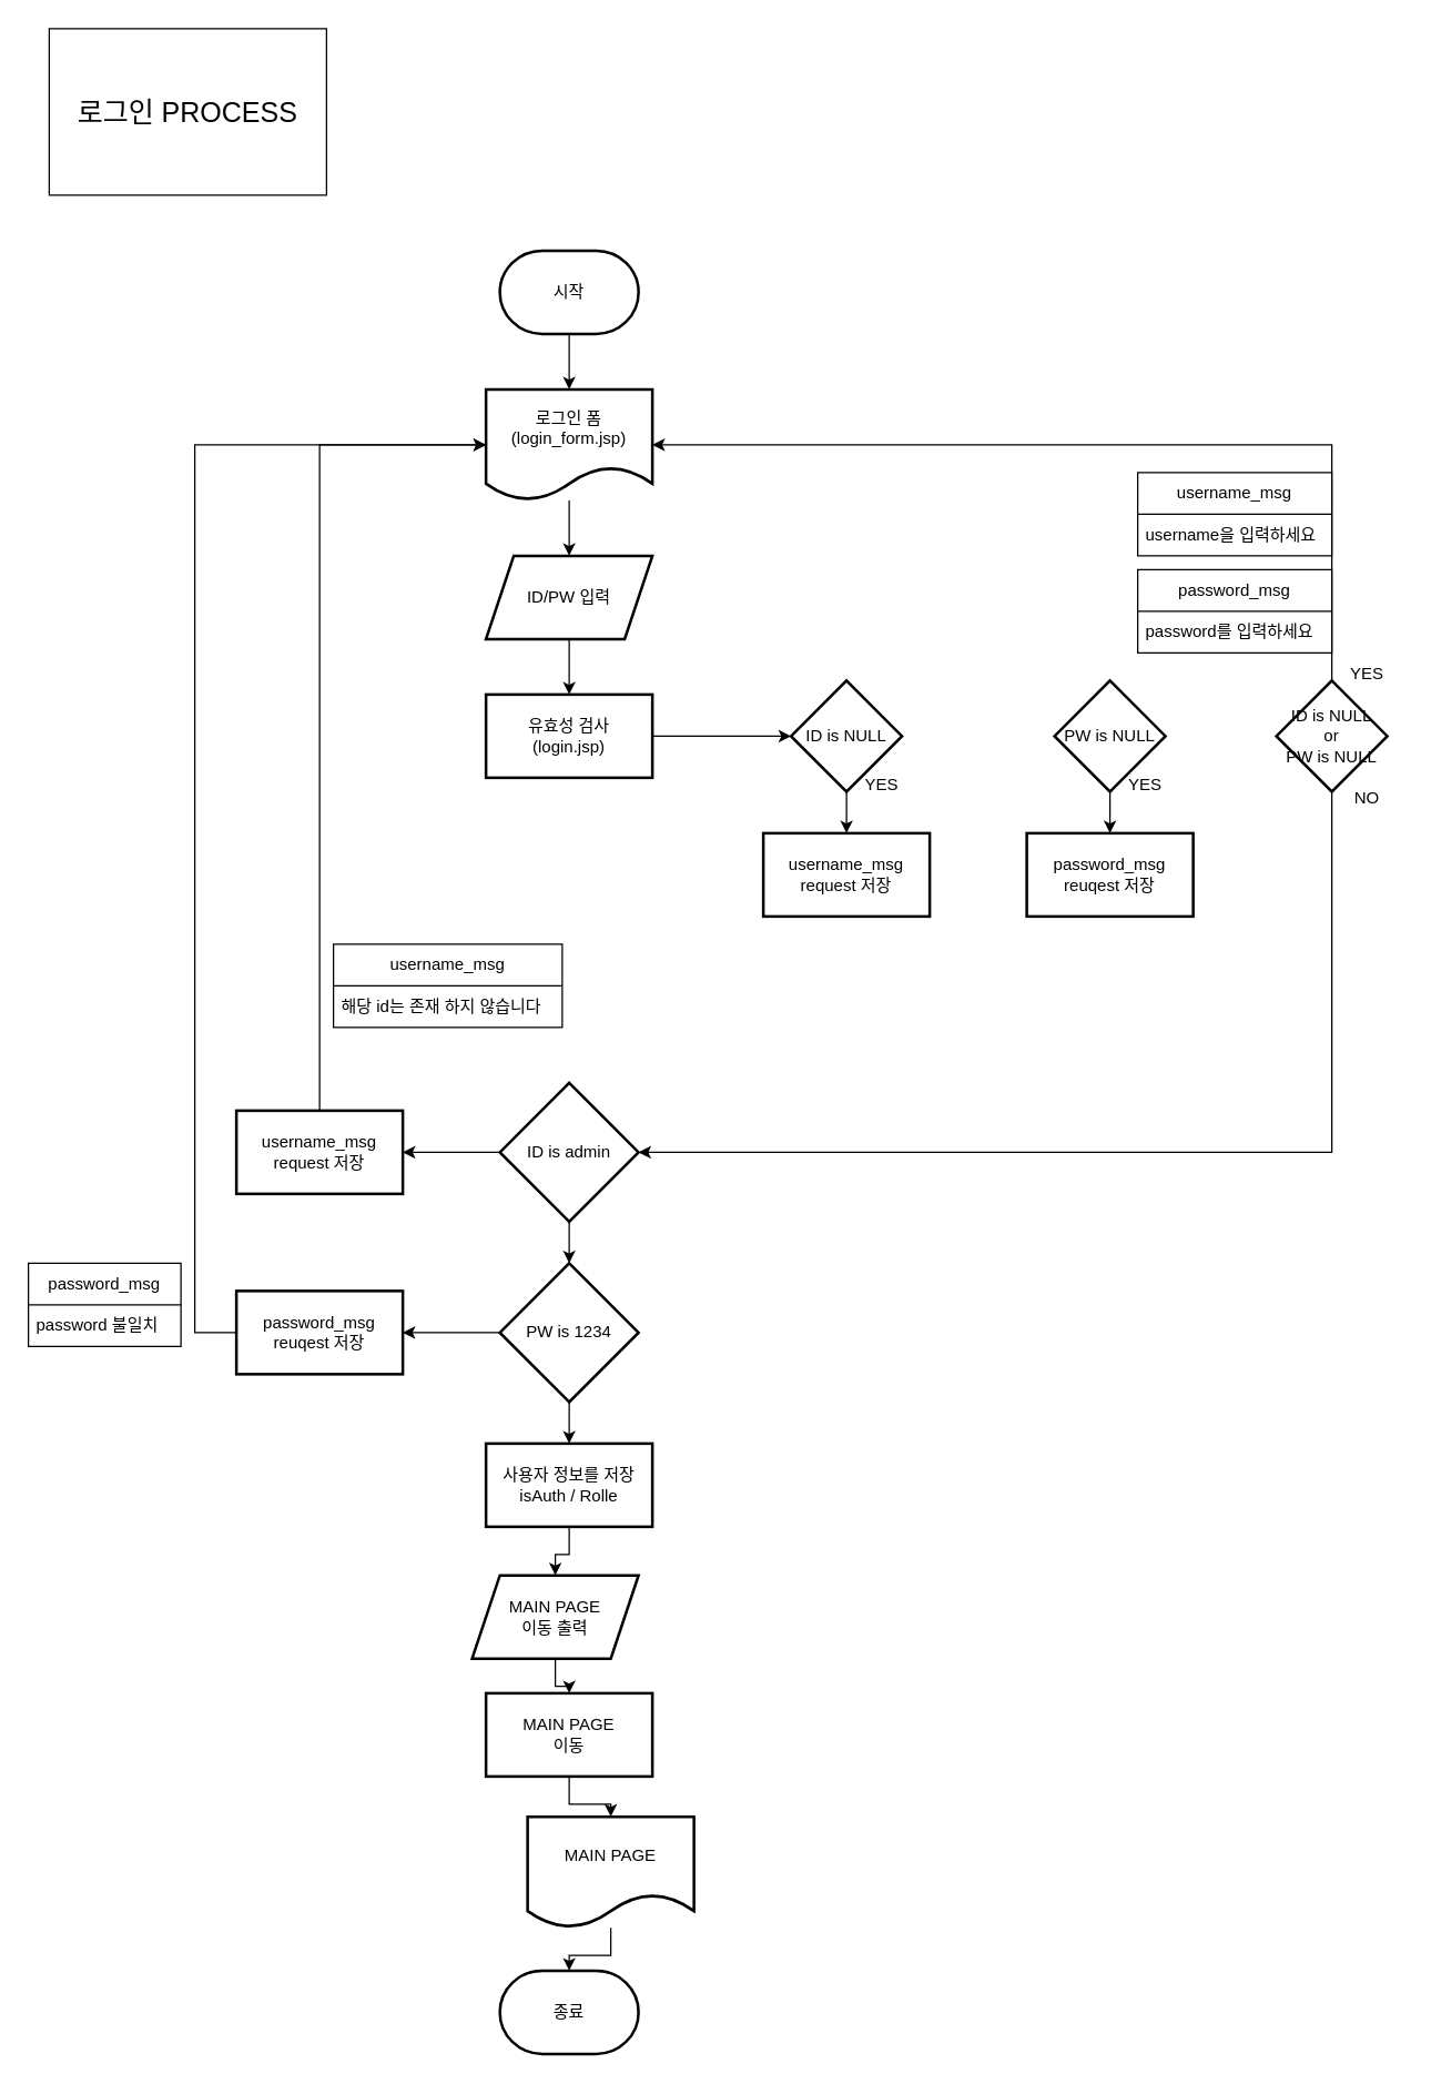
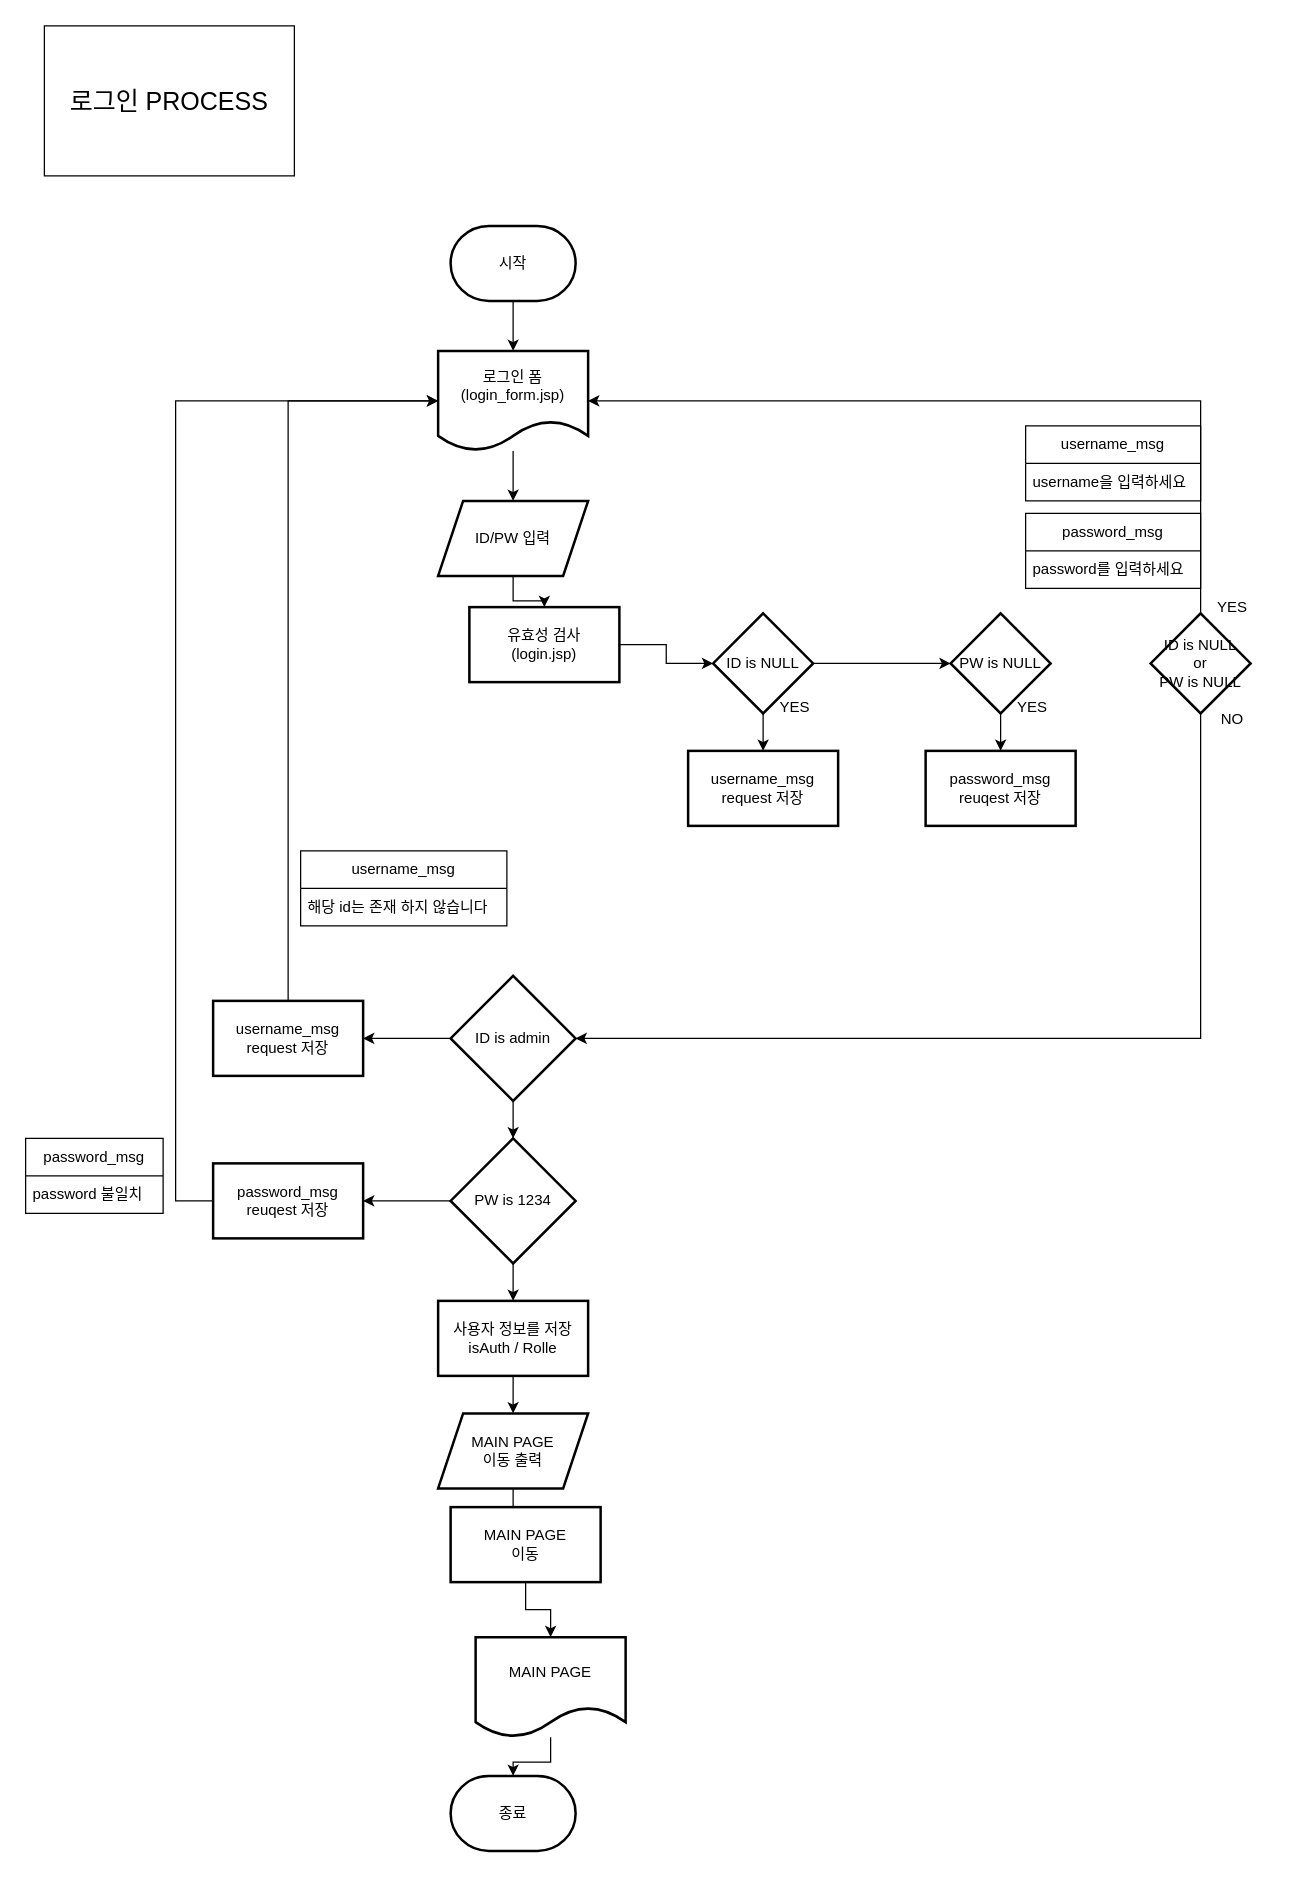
  <mxCell id="0" />
  <mxCell id="1" parent="0" />
  <mxCell id="2" value="&lt;font style=&quot;font-size: 20px;&quot;&gt;로그인 PROCESS&lt;/font&gt;" style="whiteSpace=wrap;html=1;" vertex="1" parent="1"><mxGeometry x="35" y="20" width="200" height="120" as="geometry" /></mxCell>
  <mxCell id="3" value="" style="edgeStyle=orthogonalEdgeStyle;rounded=0;orthogonalLoop=1;jettySize=auto;html=1;" edge="1" parent="1" source="4" target="6"><mxGeometry relative="1" as="geometry" /></mxCell>
  <mxCell id="4" value="시작" style="strokeWidth=2;html=1;shape=mxgraph.flowchart.terminator;whiteSpace=wrap;" vertex="1" parent="1"><mxGeometry x="360" y="180" width="100" height="60" as="geometry" /></mxCell>
  <mxCell id="5" value="" style="edgeStyle=orthogonalEdgeStyle;rounded=0;orthogonalLoop=1;jettySize=auto;html=1;" edge="1" parent="1" source="6" target="8"><mxGeometry relative="1" as="geometry" /></mxCell>
  <mxCell id="6" value="로그인 폼&lt;div&gt;(login_form.jsp)&lt;/div&gt;" style="shape=document;whiteSpace=wrap;html=1;boundedLbl=1;strokeWidth=2;" vertex="1" parent="1"><mxGeometry x="350" y="280" width="120" height="80" as="geometry" /></mxCell>
  <mxCell id="7" value="" style="edgeStyle=orthogonalEdgeStyle;rounded=0;orthogonalLoop=1;jettySize=auto;html=1;" edge="1" parent="1" source="8" target="10"><mxGeometry relative="1" as="geometry" /></mxCell>
  <mxCell id="8" value="ID/PW 입력" style="shape=parallelogram;perimeter=parallelogramPerimeter;whiteSpace=wrap;html=1;fixedSize=1;strokeWidth=2;" vertex="1" parent="1"><mxGeometry x="350" y="400" width="120" height="60" as="geometry" /></mxCell>
  <mxCell id="9" value="" style="edgeStyle=orthogonalEdgeStyle;rounded=0;orthogonalLoop=1;jettySize=auto;html=1;" edge="1" parent="1" source="10" target="13"><mxGeometry relative="1" as="geometry" /></mxCell>
- <mxCell id="10" value="&lt;div&gt;유효성 검사&lt;/div&gt;(login.jsp)" style="whiteSpace=wrap;html=1;strokeWidth=2;" vertex="1" parent="1"><mxGeometry x="350" y="500" width="120" height="60" as="geometry" /></mxCell>
+ <mxCell id="10" value="&lt;div&gt;유효성 검사&lt;/div&gt;(login.jsp)" style="whiteSpace=wrap;html=1;strokeWidth=2;" vertex="1" parent="1"><mxGeometry x="375" y="485" width="120" height="60" as="geometry" /></mxCell>
+ <mxCell id="11" value="" style="edgeStyle=orthogonalEdgeStyle;rounded=0;orthogonalLoop=1;jettySize=auto;html=1;" edge="1" parent="1" source="13" target="18"><mxGeometry relative="1" as="geometry" /></mxCell>
  <mxCell id="12" value="" style="edgeStyle=orthogonalEdgeStyle;rounded=0;orthogonalLoop=1;jettySize=auto;html=1;" edge="1" parent="1" source="13" target="22"><mxGeometry relative="1" as="geometry" /></mxCell>
  <mxCell id="13" value="ID is NULL" style="rhombus;whiteSpace=wrap;html=1;strokeWidth=2;" vertex="1" parent="1"><mxGeometry x="570" y="490" width="80" height="80" as="geometry" /></mxCell>
  <mxCell id="14" value="username_msg" style="swimlane;fontStyle=0;childLayout=stackLayout;horizontal=1;startSize=30;horizontalStack=0;resizeParent=1;resizeParentMax=0;resizeLast=0;collapsible=1;marginBottom=0;whiteSpace=wrap;html=1;" vertex="1" parent="1"><mxGeometry x="820" y="340" width="140" height="60" as="geometry" /></mxCell>
  <mxCell id="15" value="username을 입력하세요" style="text;strokeColor=none;fillColor=none;align=left;verticalAlign=middle;spacingLeft=4;spacingRight=4;overflow=hidden;points=[[0,0.5],[1,0.5]];portConstraint=eastwest;rotatable=0;whiteSpace=wrap;html=1;" vertex="1" parent="14"><mxGeometry y="30" width="140" height="30" as="geometry" /></mxCell>
  <mxCell id="16" value="YES" style="text;html=1;align=center;verticalAlign=middle;resizable=0;points=[];autosize=1;strokeColor=none;fillColor=none;" vertex="1" parent="1"><mxGeometry x="610" y="550" width="50" height="30" as="geometry" /></mxCell>
  <mxCell id="17" value="" style="edgeStyle=orthogonalEdgeStyle;rounded=0;orthogonalLoop=1;jettySize=auto;html=1;" edge="1" parent="1" source="18" target="23"><mxGeometry relative="1" as="geometry" /></mxCell>
  <mxCell id="18" value="PW is NULL" style="rhombus;whiteSpace=wrap;html=1;strokeWidth=2;" vertex="1" parent="1"><mxGeometry x="760" y="490" width="80" height="80" as="geometry" /></mxCell>
  <mxCell id="19" value="YES" style="text;html=1;align=center;verticalAlign=middle;resizable=0;points=[];autosize=1;strokeColor=none;fillColor=none;" vertex="1" parent="1"><mxGeometry x="800" y="550" width="50" height="30" as="geometry" /></mxCell>
  <mxCell id="20" value="password_msg" style="swimlane;fontStyle=0;childLayout=stackLayout;horizontal=1;startSize=30;horizontalStack=0;resizeParent=1;resizeParentMax=0;resizeLast=0;collapsible=1;marginBottom=0;whiteSpace=wrap;html=1;" vertex="1" parent="1"><mxGeometry x="820" y="410" width="140" height="60" as="geometry" /></mxCell>
  <mxCell id="21" value="password를 입력하세요" style="text;strokeColor=none;fillColor=none;align=left;verticalAlign=middle;spacingLeft=4;spacingRight=4;overflow=hidden;points=[[0,0.5],[1,0.5]];portConstraint=eastwest;rotatable=0;whiteSpace=wrap;html=1;" vertex="1" parent="20"><mxGeometry y="30" width="140" height="30" as="geometry" /></mxCell>
  <mxCell id="22" value="username_msg&lt;div&gt;request 저장&lt;/div&gt;" style="whiteSpace=wrap;html=1;strokeWidth=2;" vertex="1" parent="1"><mxGeometry x="550" y="600" width="120" height="60" as="geometry" /></mxCell>
  <mxCell id="23" value="password_msg&lt;div&gt;reuqest 저장&lt;/div&gt;" style="whiteSpace=wrap;html=1;strokeWidth=2;" vertex="1" parent="1"><mxGeometry x="740" y="600" width="120" height="60" as="geometry" /></mxCell>
  <mxCell id="24" value="&lt;div&gt;ID is NULL&lt;/div&gt;&lt;div&gt;or&lt;/div&gt;PW is NULL" style="rhombus;whiteSpace=wrap;html=1;strokeWidth=2;" vertex="1" parent="1"><mxGeometry x="920" y="490" width="80" height="80" as="geometry" /></mxCell>
  <mxCell id="25" value="" style="endArrow=classic;html=1;rounded=0;exitX=0.5;exitY=0;exitDx=0;exitDy=0;entryX=1;entryY=0.5;entryDx=0;entryDy=0;" edge="1" parent="1" source="24" target="6"><mxGeometry width="50" height="50" relative="1" as="geometry"><mxPoint x="775" y="300" as="sourcePoint" /><mxPoint x="825" y="250" as="targetPoint" /><Array as="points"><mxPoint x="960" y="320" /></Array></mxGeometry></mxCell>
  <mxCell id="26" value="" style="endArrow=classic;html=1;rounded=0;exitX=0.5;exitY=1;exitDx=0;exitDy=0;entryX=1;entryY=0.5;entryDx=0;entryDy=0;entryPerimeter=0;" edge="1" parent="1" source="24" target="31"><mxGeometry width="50" height="50" relative="1" as="geometry"><mxPoint x="960" y="910" as="sourcePoint" /><mxPoint x="470" y="830" as="targetPoint" /><Array as="points"><mxPoint x="960" y="830" /></Array></mxGeometry></mxCell>
  <mxCell id="27" value="YES" style="text;html=1;align=center;verticalAlign=middle;resizable=0;points=[];autosize=1;strokeColor=none;fillColor=none;" vertex="1" parent="1"><mxGeometry x="960" y="470" width="50" height="30" as="geometry" /></mxCell>
  <mxCell id="28" value="NO" style="text;html=1;align=center;verticalAlign=middle;resizable=0;points=[];autosize=1;strokeColor=none;fillColor=none;" vertex="1" parent="1"><mxGeometry x="965" y="560" width="40" height="30" as="geometry" /></mxCell>
  <mxCell id="29" value="" style="edgeStyle=orthogonalEdgeStyle;rounded=0;orthogonalLoop=1;jettySize=auto;html=1;" edge="1" parent="1" source="31" target="34"><mxGeometry relative="1" as="geometry" /></mxCell>
  <mxCell id="30" value="" style="edgeStyle=orthogonalEdgeStyle;rounded=0;orthogonalLoop=1;jettySize=auto;html=1;" edge="1" parent="1" source="31" target="40"><mxGeometry relative="1" as="geometry" /></mxCell>
  <mxCell id="31" value="ID is admin" style="strokeWidth=2;html=1;shape=mxgraph.flowchart.decision;whiteSpace=wrap;" vertex="1" parent="1"><mxGeometry x="360" y="780" width="100" height="100" as="geometry" /></mxCell>
  <mxCell id="32" value="" style="edgeStyle=orthogonalEdgeStyle;rounded=0;orthogonalLoop=1;jettySize=auto;html=1;" edge="1" parent="1" source="34" target="39"><mxGeometry relative="1" as="geometry" /></mxCell>
  <mxCell id="33" value="" style="edgeStyle=orthogonalEdgeStyle;rounded=0;orthogonalLoop=1;jettySize=auto;html=1;" edge="1" parent="1" source="34" target="44"><mxGeometry relative="1" as="geometry" /></mxCell>
  <mxCell id="34" value="PW is 1234" style="strokeWidth=2;html=1;shape=mxgraph.flowchart.decision;whiteSpace=wrap;" vertex="1" parent="1"><mxGeometry x="360" y="910" width="100" height="100" as="geometry" /></mxCell>
  <mxCell id="35" value="username_msg" style="swimlane;fontStyle=0;childLayout=stackLayout;horizontal=1;startSize=30;horizontalStack=0;resizeParent=1;resizeParentMax=0;resizeLast=0;collapsible=1;marginBottom=0;whiteSpace=wrap;html=1;" vertex="1" parent="1"><mxGeometry x="240" y="680" width="165" height="60" as="geometry" /></mxCell>
  <mxCell id="36" value="해당 id는 존재 하지 않습니다" style="text;strokeColor=none;fillColor=none;align=left;verticalAlign=middle;spacingLeft=4;spacingRight=4;overflow=hidden;points=[[0,0.5],[1,0.5]];portConstraint=eastwest;rotatable=0;whiteSpace=wrap;html=1;" vertex="1" parent="35"><mxGeometry y="30" width="165" height="30" as="geometry" /></mxCell>
  <mxCell id="37" value="password_msg" style="swimlane;fontStyle=0;childLayout=stackLayout;horizontal=1;startSize=30;horizontalStack=0;resizeParent=1;resizeParentMax=0;resizeLast=0;collapsible=1;marginBottom=0;whiteSpace=wrap;html=1;" vertex="1" parent="1"><mxGeometry x="20" y="910" width="110" height="60" as="geometry" /></mxCell>
  <mxCell id="38" value="password 불일치" style="text;strokeColor=none;fillColor=none;align=left;verticalAlign=middle;spacingLeft=4;spacingRight=4;overflow=hidden;points=[[0,0.5],[1,0.5]];portConstraint=eastwest;rotatable=0;whiteSpace=wrap;html=1;" vertex="1" parent="37"><mxGeometry y="30" width="110" height="30" as="geometry" /></mxCell>
  <mxCell id="39" value="password_msg&lt;div&gt;reuqest 저장&lt;/div&gt;" style="whiteSpace=wrap;html=1;strokeWidth=2;" vertex="1" parent="1"><mxGeometry x="170" y="930" width="120" height="60" as="geometry" /></mxCell>
  <mxCell id="40" value="username_msg&lt;div&gt;request 저장&lt;/div&gt;" style="whiteSpace=wrap;html=1;strokeWidth=2;" vertex="1" parent="1"><mxGeometry x="170" y="800" width="120" height="60" as="geometry" /></mxCell>
  <mxCell id="41" value="" style="endArrow=classic;html=1;rounded=0;exitX=0;exitY=0.5;exitDx=0;exitDy=0;entryX=0;entryY=0.5;entryDx=0;entryDy=0;" edge="1" parent="1" source="39" target="6"><mxGeometry width="50" height="50" relative="1" as="geometry"><mxPoint y="630" as="sourcePoint" x="420" /><mxPoint x="470" y="580" as="targetPoint" /><Array as="points"><mxPoint x="140" y="960" /><mxPoint x="140" y="320" /><mxPoint x="230" y="320" /></Array></mxGeometry></mxCell>
  <mxCell id="42" value="" style="endArrow=classic;html=1;rounded=0;exitX=0.5;exitY=0;exitDx=0;exitDy=0;entryX=0;entryY=0.5;entryDx=0;entryDy=0;" edge="1" parent="1" source="40" target="6"><mxGeometry width="50" height="50" relative="1" as="geometry"><mxPoint x="245" y="590" as="sourcePoint" /><mxPoint x="295" y="540" as="targetPoint" /><Array as="points"><mxPoint x="230" y="320" /></Array></mxGeometry></mxCell>
  <mxCell id="43" value="" style="edgeStyle=orthogonalEdgeStyle;rounded=0;orthogonalLoop=1;jettySize=auto;html=1;" edge="1" parent="1" source="44" target="46"><mxGeometry relative="1" as="geometry" /></mxCell>
  <mxCell id="44" value="사용자 정보를 저장&lt;div&gt;isAuth / Rolle&lt;/div&gt;" style="whiteSpace=wrap;html=1;strokeWidth=2;" vertex="1" parent="1"><mxGeometry x="350" y="1040" width="120" height="60" as="geometry" /></mxCell>
  <mxCell id="45" value="" style="edgeStyle=orthogonalEdgeStyle;rounded=0;orthogonalLoop=1;jettySize=auto;html=1;" edge="1" parent="1" source="46" target="48"><mxGeometry relative="1" as="geometry" /></mxCell>
- <mxCell id="46" value="MAIN PAGE&lt;div&gt;이동 출력&lt;/div&gt;" style="shape=parallelogram;perimeter=parallelogramPerimeter;whiteSpace=wrap;html=1;fixedSize=1;strokeWidth=2;" vertex="1" parent="1"><mxGeometry x="340" y="1135" width="120" height="60" as="geometry" /></mxCell>
+ <mxCell id="46" value="MAIN PAGE&lt;div&gt;이동 출력&lt;/div&gt;" style="shape=parallelogram;perimeter=parallelogramPerimeter;whiteSpace=wrap;html=1;fixedSize=1;strokeWidth=2;" vertex="1" parent="1"><mxGeometry x="350" y="1130" width="120" height="60" as="geometry" /></mxCell>
  <mxCell id="47" value="" style="edgeStyle=orthogonalEdgeStyle;rounded=0;orthogonalLoop=1;jettySize=auto;html=1;" edge="1" parent="1" source="48" target="50"><mxGeometry relative="1" as="geometry" /></mxCell>
- <mxCell id="48" value="MAIN PAGE&lt;div&gt;이동&lt;/div&gt;" style="whiteSpace=wrap;html=1;strokeWidth=2;" vertex="1" parent="1"><mxGeometry x="350" y="1220" width="120" height="60" as="geometry" /></mxCell>
+ <mxCell id="48" value="MAIN PAGE&lt;div&gt;이동&lt;/div&gt;" style="whiteSpace=wrap;html=1;strokeWidth=2;" vertex="1" parent="1"><mxGeometry x="360" y="1205" width="120" height="60" as="geometry" /></mxCell>
  <mxCell id="49" value="" style="edgeStyle=orthogonalEdgeStyle;rounded=0;orthogonalLoop=1;jettySize=auto;html=1;" edge="1" parent="1" source="50" target="51"><mxGeometry relative="1" as="geometry" /></mxCell>
  <mxCell id="50" value="MAIN PAGE" style="shape=document;whiteSpace=wrap;html=1;boundedLbl=1;strokeWidth=2;" vertex="1" parent="1"><mxGeometry x="380" y="1309" width="120" height="80" as="geometry" /></mxCell>
  <mxCell id="51" value="종료" style="strokeWidth=2;html=1;shape=mxgraph.flowchart.terminator;whiteSpace=wrap;" vertex="1" parent="1"><mxGeometry x="360" y="1420" width="100" height="60" as="geometry" /></mxCell>
